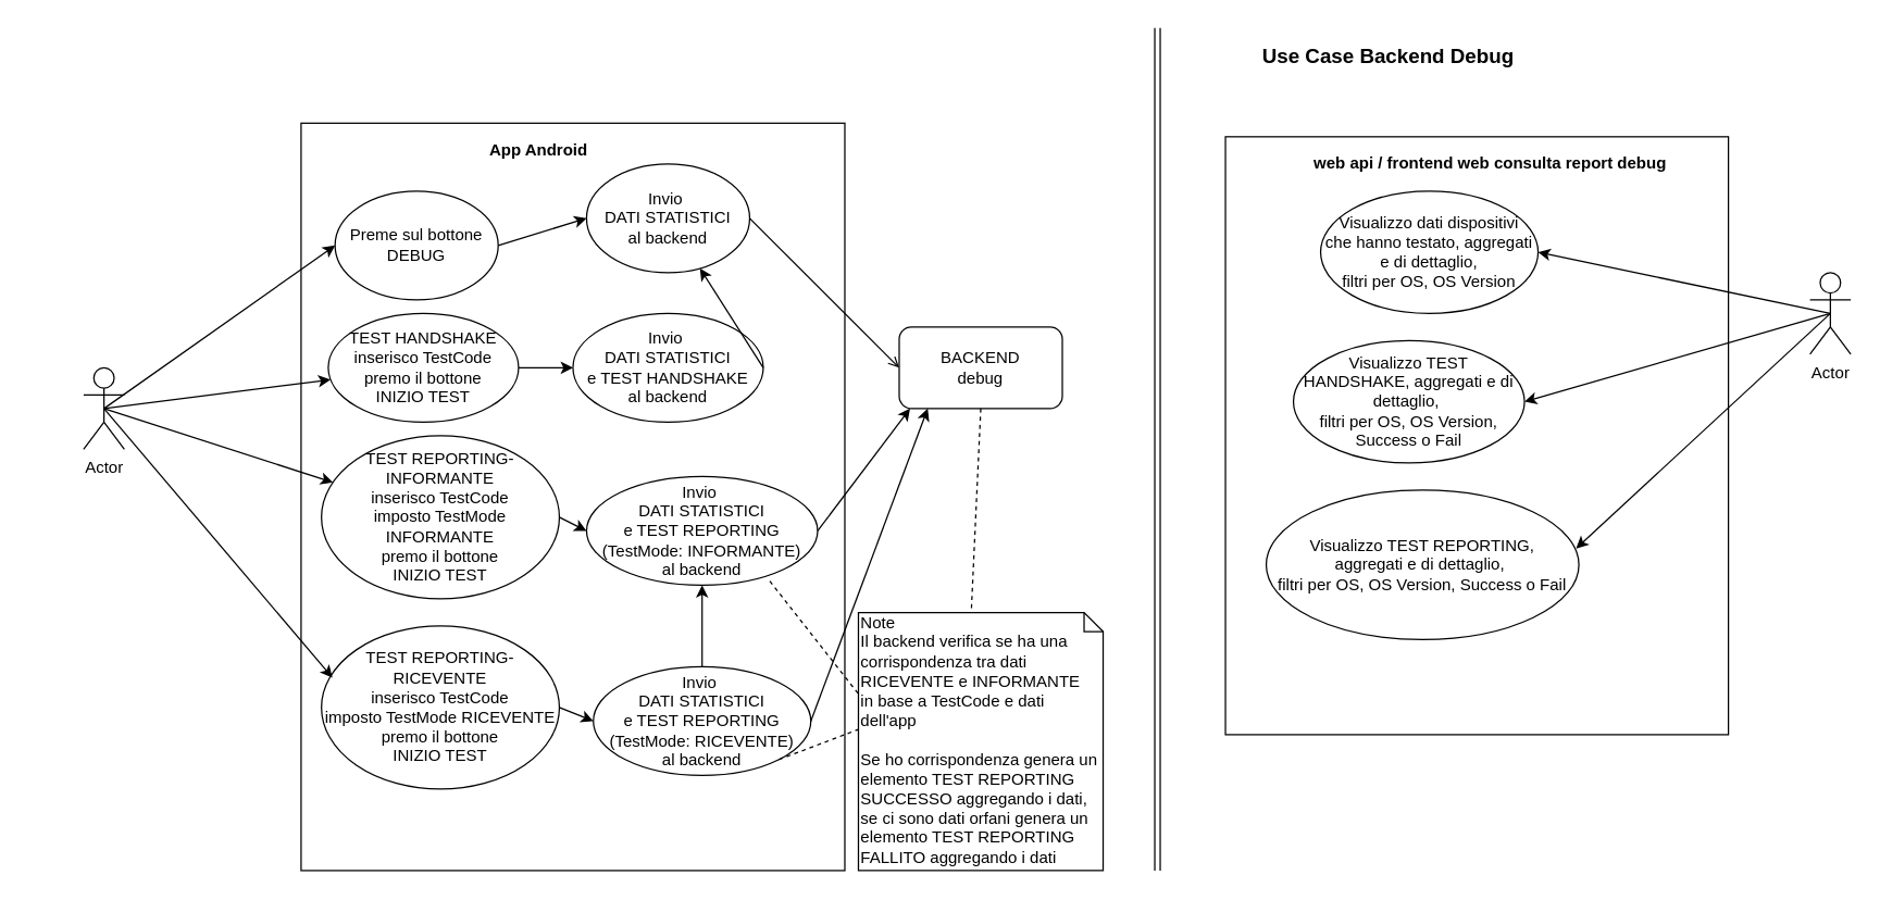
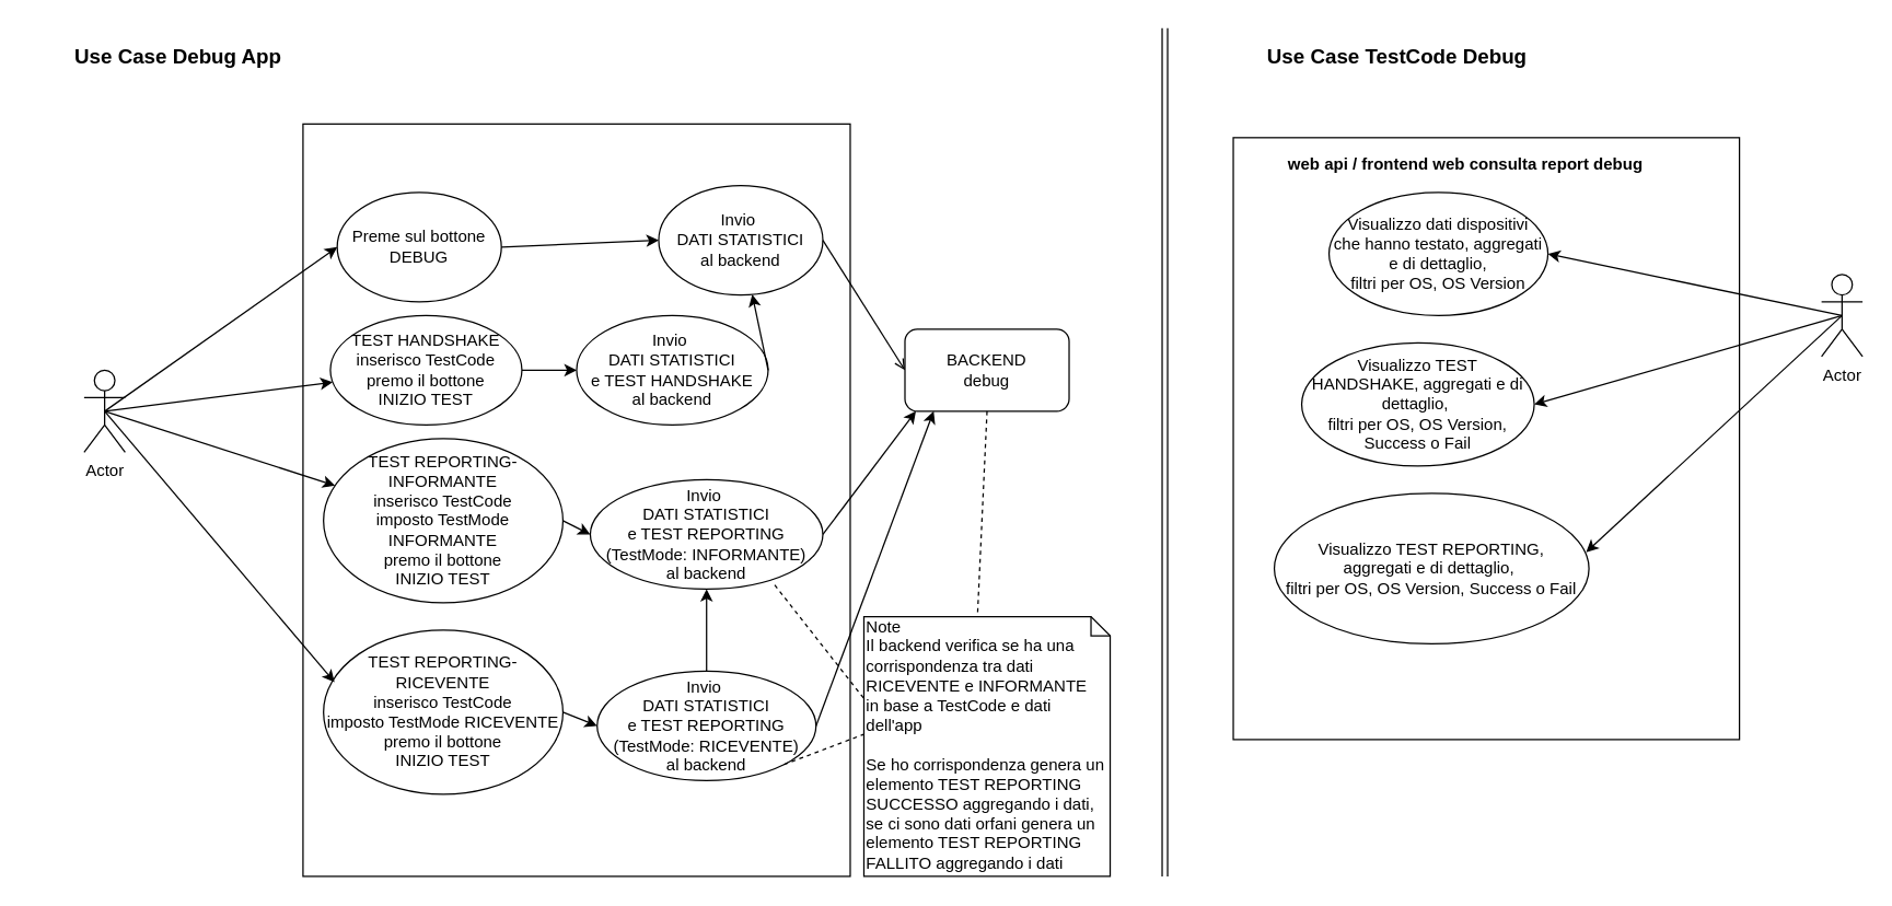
  <mxCell id="0" />
  <mxCell id="1" parent="0" />
  <mxCell id="2" value="" style="rounded=0;whiteSpace=wrap;html=1;" vertex="1" parent="1"><mxGeometry x="221" y="90" width="400" height="550" as="geometry" /></mxCell>
  <mxCell id="3" value="Actor" style="shape=umlActor;verticalLabelPosition=bottom;labelBackgroundColor=#ffffff;verticalAlign=top;html=1;outlineConnect=0;" vertex="1" parent="1"><mxGeometry x="61" y="270" width="30" height="60" as="geometry" /></mxCell>
  <mxCell id="4" value="Preme sul bottone&lt;br&gt;DEBUG" style="ellipse;whiteSpace=wrap;html=1;" vertex="1" parent="1"><mxGeometry x="246" y="140" width="120" height="80" as="geometry" /></mxCell>
- <mxCell id="5" value="Invio&amp;nbsp;&lt;br&gt;DATI STATISTICI&lt;br&gt;al backend" style="ellipse;whiteSpace=wrap;html=1;" vertex="1" parent="1"><mxGeometry x="431" y="120" width="120" height="80" as="geometry" /></mxCell>
+ <mxCell id="5" value="Invio&amp;nbsp;&lt;br&gt;DATI STATISTICI&lt;br&gt;al backend" style="ellipse;whiteSpace=wrap;html=1;" vertex="1" parent="1"><mxGeometry x="481" y="135" width="120" height="80" as="geometry" /></mxCell>
  <mxCell id="6" value="" style="endArrow=classic;html=1;exitX=0.5;exitY=0.5;exitDx=0;exitDy=0;exitPerimeter=0;entryX=0;entryY=0.5;entryDx=0;entryDy=0;" edge="1" parent="1" source="3" target="4"><mxGeometry width="50" height="50" relative="1" as="geometry"><mxPoint x="371" y="460" as="sourcePoint" /><mxPoint x="421" y="410" as="targetPoint" /></mxGeometry></mxCell>
  <mxCell id="7" value="" style="endArrow=classic;html=1;exitX=1;exitY=0.5;exitDx=0;exitDy=0;entryX=0;entryY=0.5;entryDx=0;entryDy=0;" edge="1" parent="1" source="4" target="5"><mxGeometry width="50" height="50" relative="1" as="geometry"><mxPoint x="126" y="230" as="sourcePoint" /><mxPoint x="251" y="170" as="targetPoint" /></mxGeometry></mxCell>
  <mxCell id="8" value="TEST HANDSHAKE&lt;br&gt;inserisco TestCode&lt;br&gt;premo il bottone&lt;br&gt;INIZIO TEST" style="ellipse;whiteSpace=wrap;html=1;" vertex="1" parent="1"><mxGeometry x="241" y="230" width="140" height="80" as="geometry" /></mxCell>
  <mxCell id="9" value="Invio&amp;nbsp;&lt;br&gt;DATI STATISTICI&lt;br&gt;e TEST HANDSHAKE&lt;br&gt;al backend" style="ellipse;whiteSpace=wrap;html=1;" vertex="1" parent="1"><mxGeometry x="421" y="230" width="140" height="80" as="geometry" /></mxCell>
  <mxCell id="10" value="BACKEND&lt;br&gt;debug" style="rounded=1;whiteSpace=wrap;html=1;" vertex="1" parent="1"><mxGeometry x="661" y="240" width="120" height="60" as="geometry" /></mxCell>
  <mxCell id="11" value="" style="endArrow=open;html=1;exitX=1;exitY=0.5;exitDx=0;exitDy=0;entryX=0;entryY=0.5;entryDx=0;entryDy=0;" edge="1" parent="1" source="5" target="10"><mxGeometry width="50" height="50" relative="1" as="geometry"><mxPoint x="371" y="170" as="sourcePoint" /><mxPoint x="441" y="170" as="targetPoint" /></mxGeometry></mxCell>
  <mxCell id="12" value="" style="endArrow=classic;html=1;exitX=0.5;exitY=0.5;exitDx=0;exitDy=0;exitPerimeter=0;" edge="1" parent="1" source="3" target="8"><mxGeometry width="50" height="50" relative="1" as="geometry"><mxPoint x="126" y="230" as="sourcePoint" /><mxPoint x="251" y="170" as="targetPoint" /></mxGeometry></mxCell>
  <mxCell id="13" value="" style="endArrow=classic;html=1;exitX=1;exitY=0.5;exitDx=0;exitDy=0;entryX=0;entryY=0.5;entryDx=0;entryDy=0;" edge="1" parent="1" source="8" target="9"><mxGeometry width="50" height="50" relative="1" as="geometry"><mxPoint x="136" y="240" as="sourcePoint" /><mxPoint x="261" y="180" as="targetPoint" /></mxGeometry></mxCell>
  <mxCell id="14" value="" style="endArrow=classic;html=1;exitX=1;exitY=0.5;exitDx=0;exitDy=0;" edge="1" parent="1" source="9" target="5"><mxGeometry width="50" height="50" relative="1" as="geometry"><mxPoint x="391" y="280" as="sourcePoint" /><mxPoint x="441" y="270" as="targetPoint" /></mxGeometry></mxCell>
  <mxCell id="15" value="TEST REPORTING-INFORMANTE&lt;br&gt;inserisco TestCode&lt;br&gt;imposto TestMode INFORMANTE&lt;br&gt;premo il bottone&lt;br&gt;INIZIO TEST" style="ellipse;whiteSpace=wrap;html=1;" vertex="1" parent="1"><mxGeometry x="236" y="320" width="175" height="120" as="geometry" /></mxCell>
  <mxCell id="16" value="Invio&amp;nbsp;&lt;br&gt;DATI STATISTICI&lt;br&gt;e TEST REPORTING&lt;br&gt;(TestMode: INFORMANTE)&lt;br&gt;al backend" style="ellipse;whiteSpace=wrap;html=1;" vertex="1" parent="1"><mxGeometry x="431" y="350" width="170" height="80" as="geometry" /></mxCell>
  <mxCell id="17" value="" style="endArrow=classic;html=1;exitX=0.5;exitY=0.5;exitDx=0;exitDy=0;exitPerimeter=0;" edge="1" parent="1" target="15" source="3"><mxGeometry width="50" height="50" relative="1" as="geometry"><mxPoint x="71" y="420" as="sourcePoint" /><mxPoint x="246" y="290" as="targetPoint" /></mxGeometry></mxCell>
  <mxCell id="18" value="" style="endArrow=classic;html=1;exitX=1;exitY=0.5;exitDx=0;exitDy=0;" edge="1" parent="1" source="16"><mxGeometry width="50" height="50" relative="1" as="geometry"><mxPoint x="386" y="400" as="sourcePoint" /><mxPoint x="669" y="300" as="targetPoint" /></mxGeometry></mxCell>
  <mxCell id="19" value="" style="endArrow=classic;html=1;exitX=1;exitY=0.5;exitDx=0;exitDy=0;entryX=0;entryY=0.5;entryDx=0;entryDy=0;" edge="1" parent="1" source="15" target="16"><mxGeometry width="50" height="50" relative="1" as="geometry"><mxPoint x="391" y="280" as="sourcePoint" /><mxPoint x="431" y="280" as="targetPoint" /></mxGeometry></mxCell>
+ <mxCell id="20" value="&lt;b&gt;&lt;font style=&quot;font-size: 15px&quot;&gt;Use Case Debug App&lt;/font&gt;&lt;/b&gt;" style="text;html=1;strokeColor=none;fillColor=none;align=center;verticalAlign=middle;whiteSpace=wrap;rounded=0;" vertex="1" parent="1"><mxGeometry x="20" y="30" width="220" height="20" as="geometry" /></mxCell>
  <mxCell id="21" value="" style="edgeStyle=orthogonalEdgeStyle;rounded=0;orthogonalLoop=1;jettySize=auto;html=1;" edge="1" parent="1" source="22" target="16"><mxGeometry relative="1" as="geometry" /></mxCell>
  <mxCell id="22" value="Invio&amp;nbsp;&lt;br&gt;DATI STATISTICI&lt;br&gt;e TEST REPORTING&lt;br&gt;(TestMode: RICEVENTE)&lt;br&gt;al backend" style="ellipse;whiteSpace=wrap;html=1;" vertex="1" parent="1"><mxGeometry x="436" y="490" width="160" height="80" as="geometry" /></mxCell>
  <mxCell id="23" value="" style="endArrow=classic;html=1;exitX=1;exitY=0.5;exitDx=0;exitDy=0;entryX=0;entryY=0.5;entryDx=0;entryDy=0;" edge="1" parent="1" source="24" target="22"><mxGeometry width="50" height="50" relative="1" as="geometry"><mxPoint x="381" y="530" as="sourcePoint" /><mxPoint x="431" y="380" as="targetPoint" /></mxGeometry></mxCell>
  <mxCell id="24" value="TEST REPORTING-RICEVENTE&lt;br&gt;inserisco TestCode&lt;br&gt;imposto TestMode RICEVENTE&lt;br&gt;premo il bottone&lt;br&gt;INIZIO TEST" style="ellipse;whiteSpace=wrap;html=1;" vertex="1" parent="1"><mxGeometry x="236" y="460" width="175" height="120" as="geometry" /></mxCell>
  <mxCell id="25" value="" style="endArrow=classic;html=1;exitX=0.5;exitY=0.5;exitDx=0;exitDy=0;exitPerimeter=0;entryX=0.046;entryY=0.317;entryDx=0;entryDy=0;entryPerimeter=0;" edge="1" parent="1" source="3" target="24"><mxGeometry width="50" height="50" relative="1" as="geometry"><mxPoint x="86" y="310" as="sourcePoint" /><mxPoint x="254.382" y="364.375" as="targetPoint" /></mxGeometry></mxCell>
  <mxCell id="26" value="" style="endArrow=classic;html=1;exitX=1;exitY=0.5;exitDx=0;exitDy=0;entryX=0.175;entryY=1;entryDx=0;entryDy=0;entryPerimeter=0;" edge="1" parent="1" source="22" target="10"><mxGeometry width="50" height="50" relative="1" as="geometry"><mxPoint x="581" y="400" as="sourcePoint" /><mxPoint x="671" y="310" as="targetPoint" /></mxGeometry></mxCell>
  <mxCell id="27" value="" style="rounded=0;whiteSpace=wrap;html=1;" vertex="1" parent="1"><mxGeometry x="901" y="100" width="370" height="440" as="geometry" /></mxCell>
  <mxCell id="28" value="Visualizzo dati dispositivi&lt;br&gt;che hanno testato, aggregati e di dettaglio,&lt;br&gt;filtri per OS, OS Version" style="ellipse;whiteSpace=wrap;html=1;" vertex="1" parent="1"><mxGeometry x="971" y="140" width="160" height="90" as="geometry" /></mxCell>
- <mxCell id="29" value="&lt;b&gt;App Android&lt;/b&gt;" style="text;html=1;strokeColor=none;fillColor=none;align=center;verticalAlign=middle;whiteSpace=wrap;rounded=0;" vertex="1" parent="1"><mxGeometry x="341" y="100" width="110" height="20" as="geometry" /></mxCell>
- <mxCell id="30" value="&lt;b&gt;web api / frontend web consulta report debug&lt;/b&gt;" style="text;html=1;strokeColor=none;fillColor=none;align=center;verticalAlign=middle;whiteSpace=wrap;rounded=0;" vertex="1" parent="1"><mxGeometry x="956" y="110" width="280" height="20" as="geometry" /></mxCell>
+ <mxCell id="30" value="&lt;b&gt;web api / frontend web consulta report debug&lt;/b&gt;" style="text;html=1;strokeColor=none;fillColor=none;align=center;verticalAlign=middle;whiteSpace=wrap;rounded=0;" vertex="1" parent="1"><mxGeometry x="931" y="110" width="280" height="20" as="geometry" /></mxCell>
  <mxCell id="31" value="Note&lt;br&gt;Il backend verifica se ha una corrispondenza tra dati RICEVENTE e INFORMANTE&lt;br&gt;in base a TestCode e dati dell'app&lt;br&gt;&lt;br&gt;Se ho corrispondenza genera un elemento TEST REPORTING SUCCESSO aggregando i dati, se ci sono dati orfani genera un elemento TEST REPORTING FALLITO aggregando i dati" style="shape=note;whiteSpace=wrap;html=1;size=14;verticalAlign=top;align=left;spacingTop=-6;" vertex="1" parent="1"><mxGeometry x="631" y="450.17" width="180" height="189.83" as="geometry" /></mxCell>
  <mxCell id="32" value="" style="endArrow=none;dashed=1;html=1;entryX=0;entryY=0.453;entryDx=0;entryDy=0;entryPerimeter=0;exitX=1;exitY=1;exitDx=0;exitDy=0;" edge="1" parent="1" target="31" source="22"><mxGeometry width="50" height="50" relative="1" as="geometry"><mxPoint x="571.003" y="430.667" as="sourcePoint" /><mxPoint x="862.09" y="338.15" as="targetPoint" /></mxGeometry></mxCell>
  <mxCell id="33" value="" style="endArrow=none;dashed=1;html=1;exitX=0.793;exitY=0.963;exitDx=0;exitDy=0;exitPerimeter=0;" edge="1" parent="1" source="16"><mxGeometry width="50" height="50" relative="1" as="geometry"><mxPoint x="571.07" y="300" as="sourcePoint" /><mxPoint x="631" y="510" as="targetPoint" /></mxGeometry></mxCell>
  <mxCell id="34" value="" style="endArrow=none;dashed=1;html=1;exitX=0.5;exitY=1;exitDx=0;exitDy=0;entryX=0;entryY=0;entryDx=83;entryDy=0;entryPerimeter=0;" edge="1" parent="1" source="10" target="31"><mxGeometry width="50" height="50" relative="1" as="geometry"><mxPoint x="552.02" y="437.04" as="sourcePoint" /><mxPoint x="641" y="520" as="targetPoint" /></mxGeometry></mxCell>
  <mxCell id="35" value="Actor" style="shape=umlActor;verticalLabelPosition=bottom;labelBackgroundColor=#ffffff;verticalAlign=top;html=1;outlineConnect=0;" vertex="1" parent="1"><mxGeometry x="1331" y="200" width="30" height="60" as="geometry" /></mxCell>
  <mxCell id="36" value="" style="endArrow=classic;html=1;exitX=0.5;exitY=0.5;exitDx=0;exitDy=0;entryX=1;entryY=0.5;entryDx=0;entryDy=0;exitPerimeter=0;" edge="1" parent="1" source="35" target="28"><mxGeometry width="50" height="50" relative="1" as="geometry"><mxPoint x="561" y="170" as="sourcePoint" /><mxPoint x="671" y="280" as="targetPoint" /></mxGeometry></mxCell>
  <mxCell id="37" value="Visualizzo TEST HANDSHAKE, aggregati e di dettaglio,&amp;nbsp;&lt;br&gt;filtri per OS, OS Version, Success o Fail" style="ellipse;whiteSpace=wrap;html=1;" vertex="1" parent="1"><mxGeometry x="951" y="250" width="170" height="90" as="geometry" /></mxCell>
  <mxCell id="38" value="" style="endArrow=classic;html=1;exitX=0.5;exitY=0.5;exitDx=0;exitDy=0;entryX=1;entryY=0.5;entryDx=0;entryDy=0;exitPerimeter=0;" edge="1" parent="1" source="35" target="37"><mxGeometry width="50" height="50" relative="1" as="geometry"><mxPoint x="1356" y="240" as="sourcePoint" /><mxPoint x="1081" y="195" as="targetPoint" /></mxGeometry></mxCell>
  <mxCell id="39" value="Visualizzo TEST REPORTING, &lt;br&gt;aggregati e di dettaglio,&amp;nbsp;&lt;br&gt;filtri per OS, OS Version, Success o Fail" style="ellipse;whiteSpace=wrap;html=1;" vertex="1" parent="1"><mxGeometry x="931" y="360" width="230" height="110" as="geometry" /></mxCell>
  <mxCell id="40" value="" style="endArrow=classic;html=1;exitX=0.5;exitY=0.5;exitDx=0;exitDy=0;entryX=0.991;entryY=0.391;entryDx=0;entryDy=0;exitPerimeter=0;entryPerimeter=0;" edge="1" parent="1" source="35" target="39"><mxGeometry width="50" height="50" relative="1" as="geometry"><mxPoint x="1356" y="240" as="sourcePoint" /><mxPoint x="1071" y="305" as="targetPoint" /></mxGeometry></mxCell>
- <mxCell id="41" value="&lt;b&gt;&lt;font style=&quot;font-size: 15px&quot;&gt;Use Case Backend Debug&lt;/font&gt;&lt;/b&gt;" style="text;html=1;strokeColor=none;fillColor=none;align=center;verticalAlign=middle;whiteSpace=wrap;rounded=0;" vertex="1" parent="1"><mxGeometry x="911" y="30" width="220" height="20" as="geometry" /></mxCell>
+ <mxCell id="41" value="&lt;b&gt;&lt;font style=&quot;font-size: 15px&quot;&gt;Use Case TestCode Debug&lt;/font&gt;&lt;/b&gt;" style="text;html=1;strokeColor=none;fillColor=none;align=center;verticalAlign=middle;whiteSpace=wrap;rounded=0;" vertex="1" parent="1"><mxGeometry x="911" y="30" width="220" height="20" as="geometry" /></mxCell>
  <mxCell id="42" value="" style="shape=link;html=1;" edge="1" parent="1"><mxGeometry width="50" height="50" relative="1" as="geometry"><mxPoint x="851" y="640" as="sourcePoint" /><mxPoint x="851" y="20" as="targetPoint" /></mxGeometry></mxCell>
